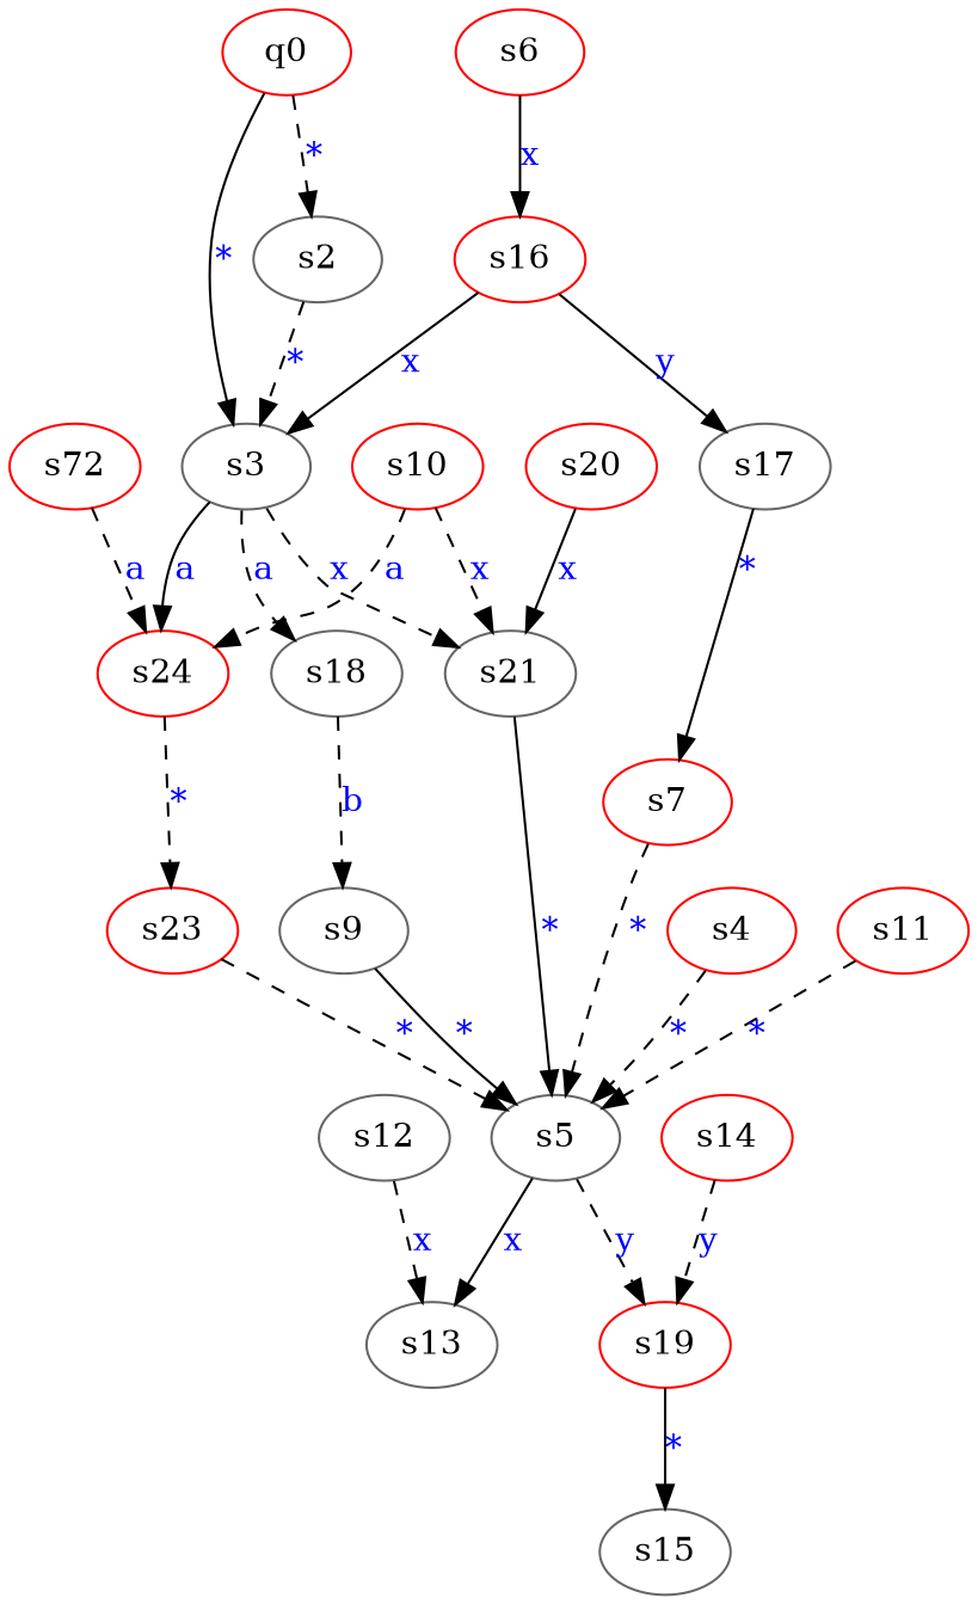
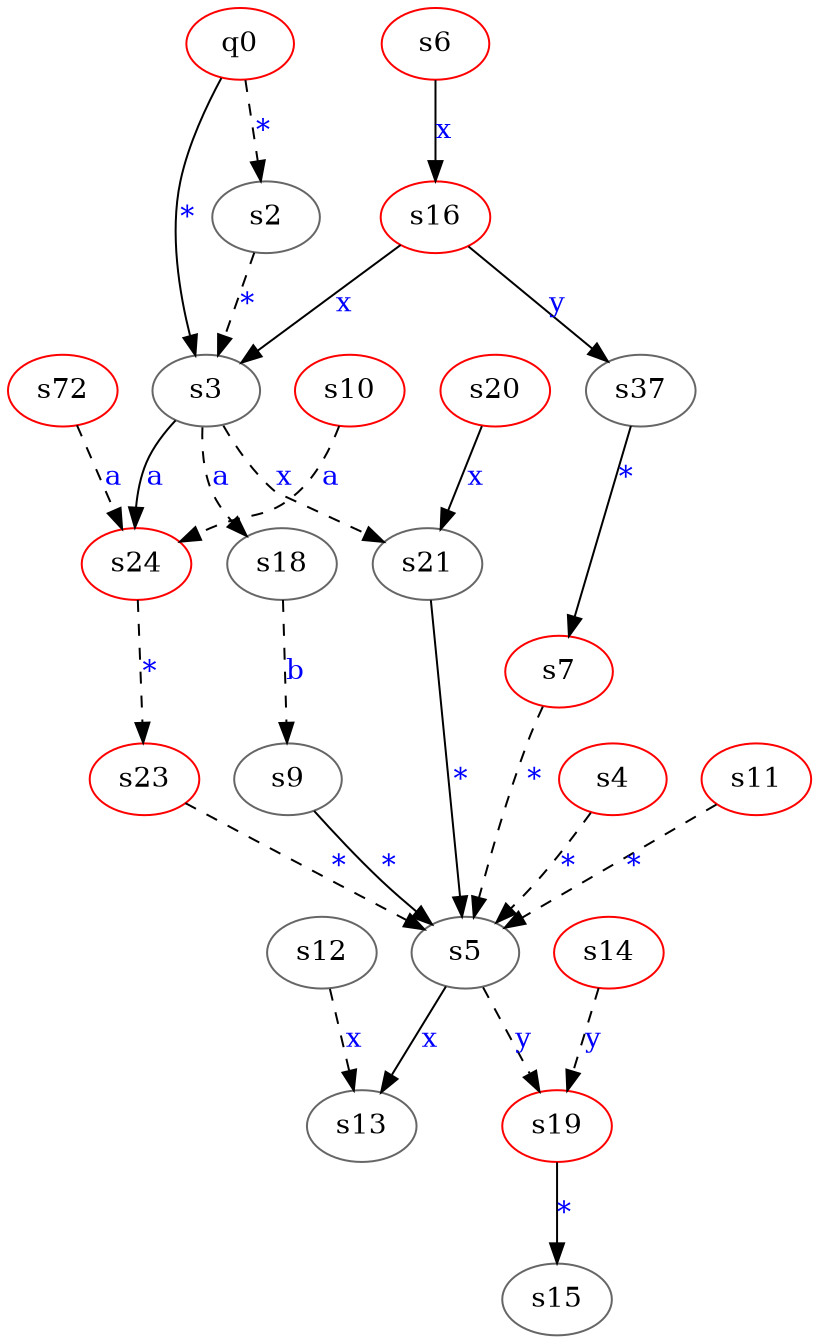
  digraph {
    node [color=red]
    edge [style=dashed]
    s5 [color=gray40]
    s7
    s13 [color=gray40]
    s19
    s15 [color=gray40]
    s12 [color=gray40]
    s18 [color=gray40]
    s9 [color=gray40]
    s2 [color=gray40]
    q0
    s3 [color=gray40]
    s24
    s21 [color=gray40]
    s23
    s16
-   s17 [color=gray40]
+   s17 [color=gray40 label=s37]
    n17 [label=s72]
    s10
    s4
    s6
    s20
    s11
    s14
    s5 -> s13 [label=<<font color="blue">x</font>> style=solid]
    s5 -> s19 [label=<<font color="blue">y</font>>]
    s7 -> s5 [label=<<font color="blue">*</font>>]
    s19 -> s15 [label=<<font color="blue">*</font>> style=solid]
    s12 -> s13 [label=<<font color="blue">x</font>>]
    s18 -> s9 [label=<<font color="blue">b</font>>]
    s9 -> s5 [label=<<font color="blue">*</font>> style=solid]
    s2 -> s3 [label=<<font color="blue">*</font>>]
    q0 -> s2 [label=<<font color="blue">*</font>>]
    q0 -> s3 [label=<<font color="blue">*</font>> style=solid]
    s3 -> s18 [label=<<font color="blue">a</font>>]
    s3 -> s24 [label=<<font color="blue">a</font>> style=solid]
    s3 -> s21 [label=<<font color="blue">x</font>>]
    s24 -> s23 [label=<<font color="blue">*</font>>]
    s21 -> s5 [label=<<font color="blue">*</font>> style=solid]
    s23 -> s5 [label=<<font color="blue">*</font>>]
    s16 -> s3 [label=<<font color="blue">x</font>> style=solid]
    s16 -> s17 [label=<<font color="blue">y</font>> style=solid]
    s17 -> s7 [label=<<font color="blue">*</font>> style=solid]
    n17 -> s24 [label=<<font color="blue">a</font>>]
    s10 -> s24 [label=<<font color="blue">a</font>>]
-   s10 -> s21 [label=<<font color="blue">x</font>>]
    s4 -> s5 [label=<<font color="blue">*</font>>]
    s6 -> s16 [label=<<font color="blue">x</font>> style=solid]
    s20 -> s21 [label=<<font color="blue">x</font>> style=solid]
    s11 -> s5 [label=<<font color="blue">*</font>>]
    s14 -> s19 [label=<<font color="blue">y</font>>]
  }
